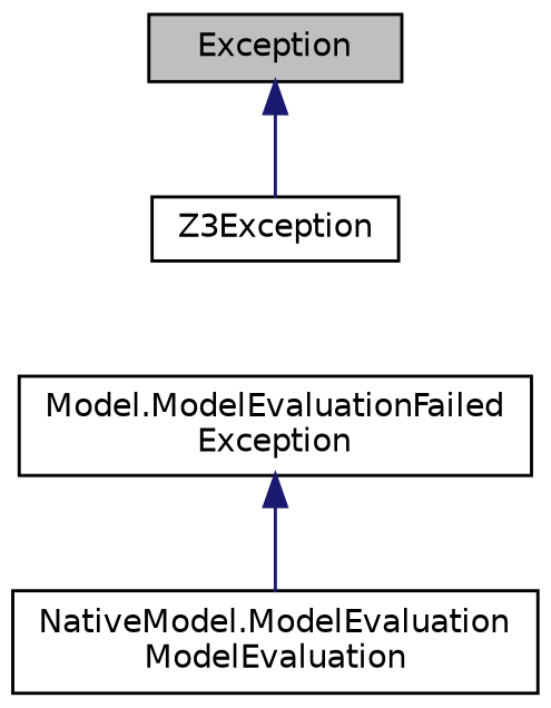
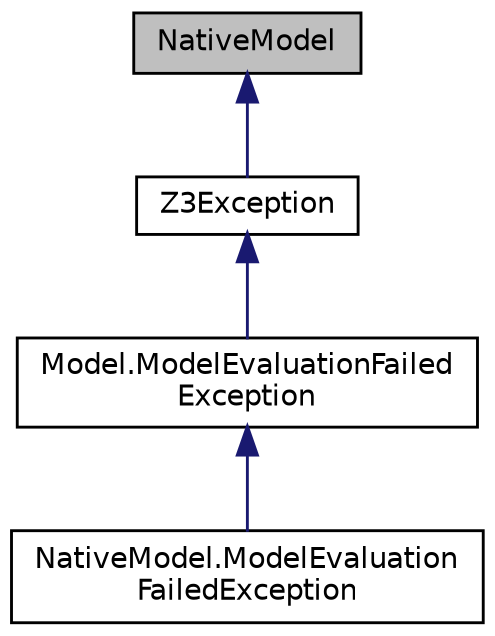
  digraph {
    node [color=black fillcolor=white fontname=Helvetica fontsize=10 shape=record style=filled]
    edge [color=midnightblue dir=back fontname=Helvetica fontsize=10 labelfontname=Helvetica labelfontsize=10 style=solid]
-   n1 [fillcolor=grey75 fontcolor=black height=0.2 label=Exception width=0.4]
+   n1 [fillcolor=grey75 fontcolor=black height=0.2 label=NativeModel width=0.4]
    n2 [height=0.2 label=Z3Exception width=0.4]
    n3 [height=0.2 label="Model.ModelEvaluationFailed\lException" width=0.4]
-   n4 [height=0.2 label="NativeModel.ModelEvaluation\lModelEvaluation" width=0.4]
+   n4 [height=0.2 label="NativeModel.ModelEvaluation\lFailedException" width=0.4]
    n1 -> n2
+   n2 -> n3
    n3 -> n4
  }
